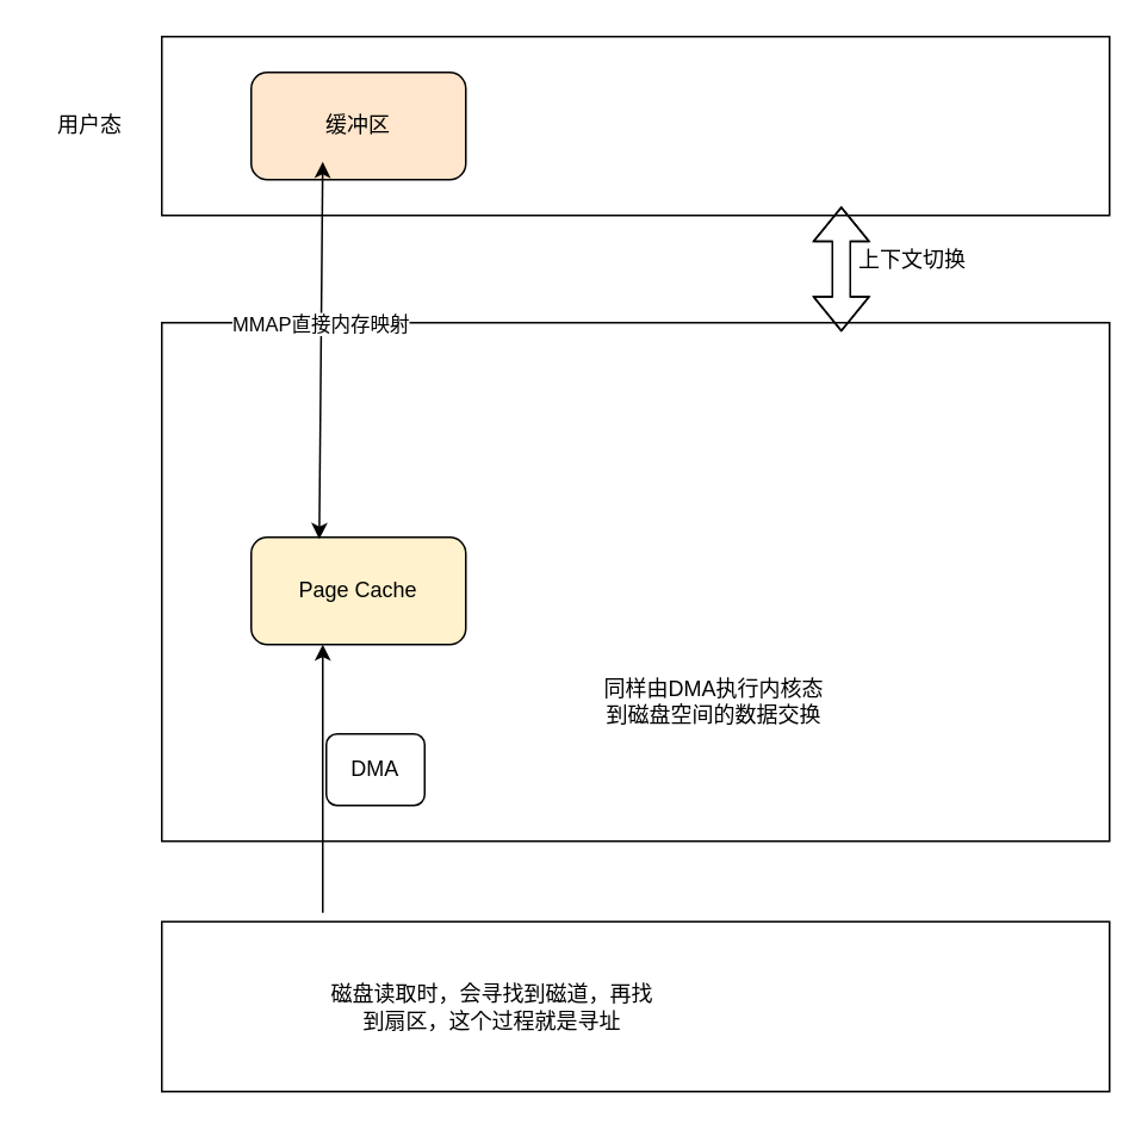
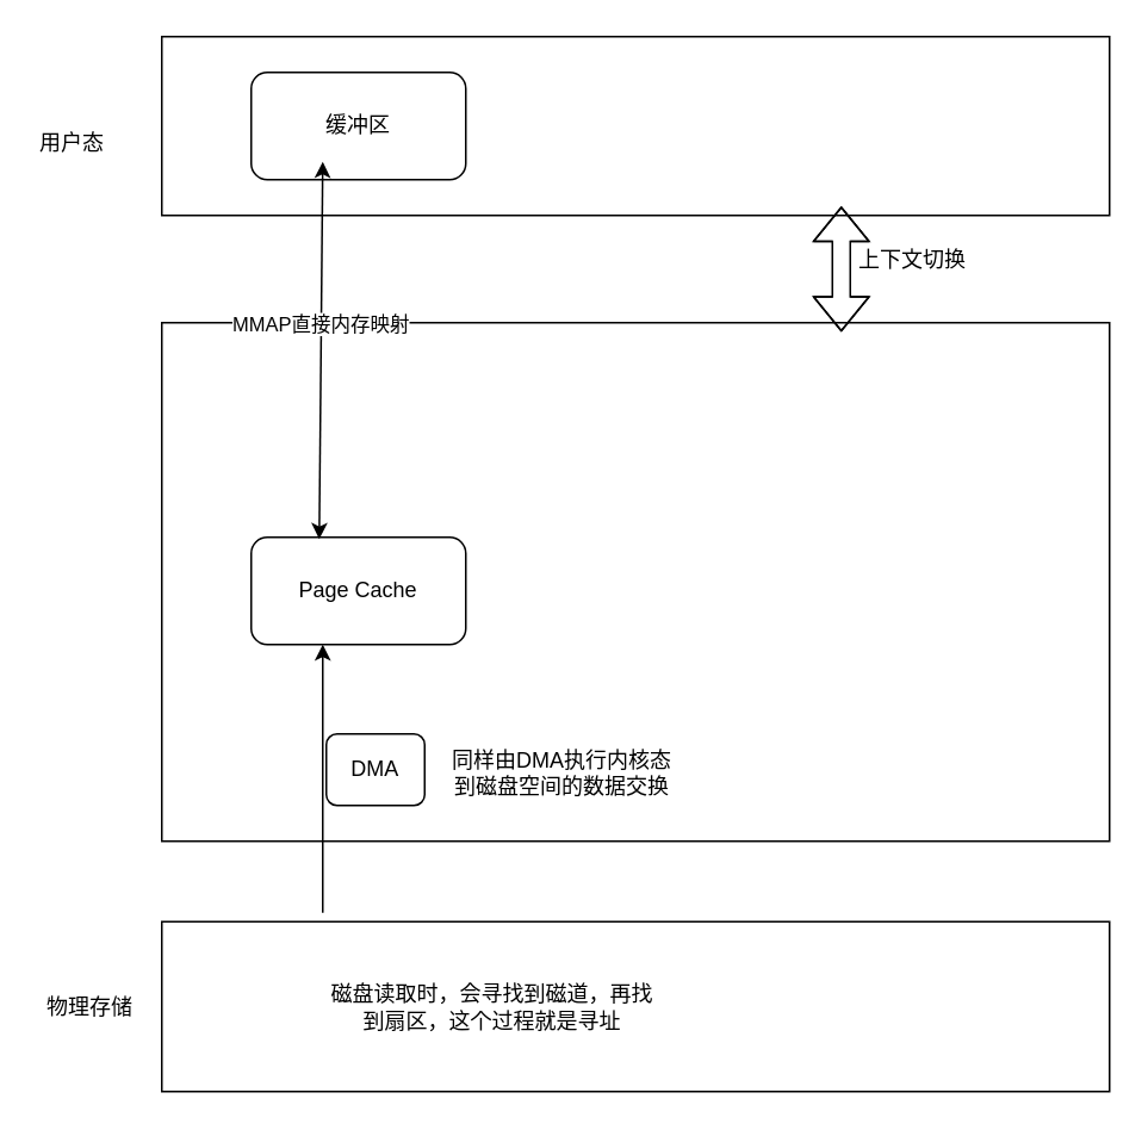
  <mxCell id="0" />
  <mxCell id="1" parent="0" />
  <mxCell id="2" value="" style="rounded=0;whiteSpace=wrap;html=1;" parent="1" vertex="1"><mxGeometry x="90" y="180" width="530" height="290" as="geometry" /></mxCell>
  <mxCell id="3" value="" style="rounded=0;whiteSpace=wrap;html=1;" parent="1" vertex="1"><mxGeometry x="90" y="20" width="530" height="100" as="geometry" /></mxCell>
- <mxCell id="4" value="用户态" style="text;html=1;strokeColor=none;fillColor=none;align=center;verticalAlign=middle;whiteSpace=wrap;rounded=0;" parent="1" vertex="1"><mxGeometry x="20" y="55" width="60" height="30" as="geometry" /></mxCell>
+ <mxCell id="4" value="用户态" style="text;html=1;strokeColor=none;fillColor=none;align=center;verticalAlign=middle;whiteSpace=wrap;rounded=0;" parent="1" vertex="1"><mxGeometry x="10" y="65" width="60" height="30" as="geometry" /></mxCell>
  <mxCell id="5" value="" style="rounded=0;whiteSpace=wrap;html=1;" parent="1" vertex="1"><mxGeometry x="90" y="515" width="530" height="95" as="geometry" /></mxCell>
- <mxCell id="7" value="缓冲区" style="rounded=1;whiteSpace=wrap;html=1;fillColor=#ffe6cc;" parent="1" vertex="1"><mxGeometry x="140" y="40" width="120" height="60" as="geometry" /></mxCell>
- <mxCell id="8" value="Page Cache" style="rounded=1;whiteSpace=wrap;html=1;fillColor=#fff2cc;" parent="1" vertex="1"><mxGeometry x="140" y="300" width="120" height="60" as="geometry" /></mxCell>
+ <mxCell id="6" value="物理存储" style="text;html=1;strokeColor=none;fillColor=none;align=center;verticalAlign=middle;whiteSpace=wrap;rounded=0;" parent="1" vertex="1"><mxGeometry x="20" y="547.5" width="60" height="30" as="geometry" /></mxCell>
+ <mxCell id="7" value="缓冲区" style="rounded=1;whiteSpace=wrap;html=1;" parent="1" vertex="1"><mxGeometry x="140" y="40" width="120" height="60" as="geometry" /></mxCell>
+ <mxCell id="8" value="Page Cache" style="rounded=1;whiteSpace=wrap;html=1;" parent="1" vertex="1"><mxGeometry x="140" y="300" width="120" height="60" as="geometry" /></mxCell>
  <mxCell id="9" value="DMA" style="rounded=1;whiteSpace=wrap;html=1;" parent="1" vertex="1"><mxGeometry x="182" y="410" width="55" height="40" as="geometry" /></mxCell>
  <mxCell id="10" value="磁盘读取时，会寻找到磁道，再找到扇区，这个过程就是寻址" style="text;html=1;strokeColor=none;fillColor=none;align=center;verticalAlign=middle;whiteSpace=wrap;rounded=0;" parent="1" vertex="1"><mxGeometry x="180" y="547.5" width="190" height="30" as="geometry" /></mxCell>
  <mxCell id="11" value="" style="shape=flexArrow;endArrow=classic;startArrow=classic;html=1;rounded=0;" parent="1" edge="1"><mxGeometry width="100" height="100" relative="1" as="geometry"><mxPoint x="470" y="185" as="sourcePoint" /><mxPoint x="470" y="115" as="targetPoint" /><Array as="points"><mxPoint x="470" y="135" /></Array></mxGeometry></mxCell>
  <mxCell id="12" value="上下文切换" style="text;html=1;strokeColor=none;fillColor=none;align=center;verticalAlign=middle;whiteSpace=wrap;rounded=0;" parent="1" vertex="1"><mxGeometry x="460" y="130" width="100" height="30" as="geometry" /></mxCell>
  <mxCell id="13" value="" style="endArrow=classic;startArrow=classic;html=1;rounded=0;exitX=0.317;exitY=0.017;exitDx=0;exitDy=0;exitPerimeter=0;" parent="1" source="8" edge="1"><mxGeometry width="50" height="50" relative="1" as="geometry"><mxPoint x="130" y="140" as="sourcePoint" /><mxPoint x="180" y="90" as="targetPoint" /></mxGeometry></mxCell>
  <mxCell id="14" value="MMAP直接内存映射" style="edgeLabel;html=1;align=center;verticalAlign=middle;resizable=0;points=[];" parent="13" vertex="1" connectable="0"><mxGeometry x="0.147" y="1" relative="1" as="geometry"><mxPoint as="offset" /></mxGeometry></mxCell>
  <mxCell id="15" value="" style="endArrow=classic;html=1;rounded=0;" parent="1" edge="1"><mxGeometry width="50" height="50" relative="1" as="geometry"><mxPoint x="180" y="510" as="sourcePoint" /><mxPoint x="180" y="360" as="targetPoint" /></mxGeometry></mxCell>
- <mxCell id="16" value="同样由DMA执行内核态到磁盘空间的数据交换" style="text;html=1;strokeColor=none;fillColor=none;align=center;verticalAlign=middle;whiteSpace=wrap;rounded=0;" parent="1" vertex="1"><mxGeometry x="333" y="367" width="132" height="50" as="geometry" /></mxCell>
+ <mxCell id="16" value="同样由DMA执行内核态到磁盘空间的数据交换" style="text;html=1;strokeColor=none;fillColor=none;align=center;verticalAlign=middle;whiteSpace=wrap;rounded=0;" parent="1" vertex="1"><mxGeometry x="248" y="407" width="132" height="50" as="geometry" /></mxCell>
